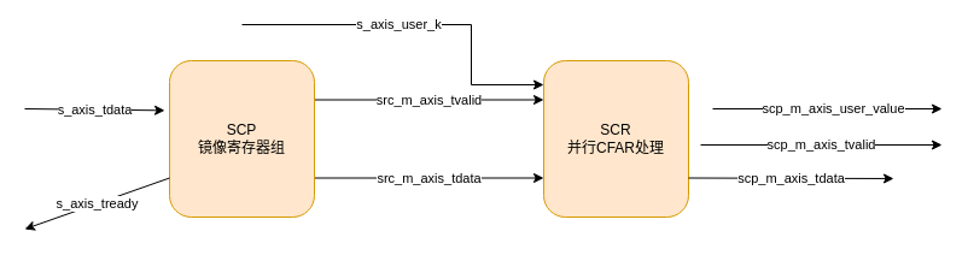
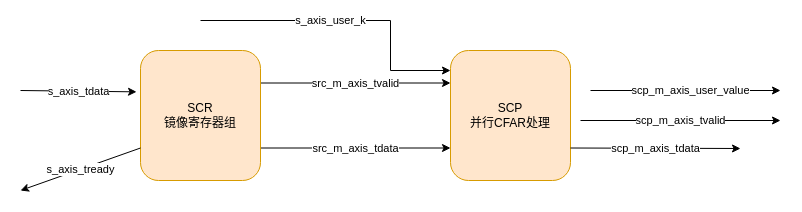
  <mxCell id="0" />
  <mxCell id="1" parent="0" />
  <mxCell id="2" value="src_m_axis_tvalid" style="edgeStyle=orthogonalEdgeStyle;rounded=0;orthogonalLoop=1;jettySize=auto;html=1;exitX=1;exitY=0.25;exitDx=0;exitDy=0;entryX=0;entryY=0.25;entryDx=0;entryDy=0;" edge="1" parent="1" source="4" target="5"><mxGeometry relative="1" as="geometry" /></mxCell>
  <mxCell id="3" value="src_m_axis_tdata" style="edgeStyle=orthogonalEdgeStyle;rounded=0;orthogonalLoop=1;jettySize=auto;html=1;exitX=1;exitY=0.75;exitDx=0;exitDy=0;entryX=0;entryY=0.75;entryDx=0;entryDy=0;" edge="1" parent="1" source="4" target="5"><mxGeometry relative="1" as="geometry" /></mxCell>
- <mxCell id="4" value="SCP&lt;br&gt;镜像寄存器组" style="rounded=1;whiteSpace=wrap;html=1;fillColor=#ffe6cc;strokeColor=#d79b00;" vertex="1" parent="1"><mxGeometry x="140" y="50" width="120" height="130" as="geometry" /></mxCell>
- <mxCell id="5" value="SCR&lt;br&gt;并行CFAR处理" style="rounded=1;whiteSpace=wrap;html=1;fillColor=#ffe6cc;strokeColor=#d79b00;" vertex="1" parent="1"><mxGeometry x="450" y="50" width="120" height="130" as="geometry" /></mxCell>
+ <mxCell id="4" value="SCR&lt;br&gt;镜像寄存器组" style="rounded=1;whiteSpace=wrap;html=1;fillColor=#ffe6cc;strokeColor=#d79b00;" vertex="1" parent="1"><mxGeometry x="140" y="50" width="120" height="130" as="geometry" /></mxCell>
+ <mxCell id="5" value="SCP&lt;br&gt;并行CFAR处理" style="rounded=1;whiteSpace=wrap;html=1;fillColor=#ffe6cc;strokeColor=#d79b00;" vertex="1" parent="1"><mxGeometry x="450" y="50" width="120" height="130" as="geometry" /></mxCell>
  <mxCell id="6" value="s_axis_tdata" style="endArrow=classic;html=1;rounded=0;entryX=-0.033;entryY=0.318;entryDx=0;entryDy=0;entryPerimeter=0;" edge="1" parent="1" target="4"><mxGeometry width="50" height="50" relative="1" as="geometry"><mxPoint x="20" y="90" as="sourcePoint" /><mxPoint x="70" y="80" as="targetPoint" /></mxGeometry></mxCell>
  <mxCell id="7" value="s_axis_tready" style="endArrow=classic;html=1;rounded=0;exitX=0;exitY=0.75;exitDx=0;exitDy=0;" edge="1" parent="1" source="4"><mxGeometry width="50" height="50" relative="1" as="geometry"><mxPoint x="30" y="140" as="sourcePoint" /><mxPoint x="20" y="190" as="targetPoint" /></mxGeometry></mxCell>
  <mxCell id="8" value="s_axis_user_k" style="edgeStyle=none;orthogonalLoop=1;jettySize=auto;html=1;rounded=0;" edge="1" parent="1"><mxGeometry x="-0.133" width="100" relative="1" as="geometry"><mxPoint x="200" y="20" as="sourcePoint" /><mxPoint x="450" y="70" as="targetPoint" /><Array as="points"><mxPoint x="390" y="20" /><mxPoint x="390" y="70" /></Array><mxPoint as="offset" /></mxGeometry></mxCell>
  <mxCell id="9" value="scp_m_axis_tdata" style="edgeStyle=none;orthogonalLoop=1;jettySize=auto;html=1;rounded=0;exitX=1;exitY=0.75;exitDx=0;exitDy=0;" edge="1" parent="1" source="5"><mxGeometry width="100" relative="1" as="geometry"><mxPoint x="610" y="150" as="sourcePoint" /><mxPoint x="740" y="148" as="targetPoint" /><Array as="points" /></mxGeometry></mxCell>
  <mxCell id="10" value="scp_m_axis_tvalid" style="edgeStyle=none;orthogonalLoop=1;jettySize=auto;html=1;rounded=0;" edge="1" parent="1"><mxGeometry width="100" relative="1" as="geometry"><mxPoint x="580" y="120" as="sourcePoint" /><mxPoint x="780" y="120" as="targetPoint" /><Array as="points" /><mxPoint as="offset" /></mxGeometry></mxCell>
  <mxCell id="11" value="scp_m_axis_user_value" style="edgeStyle=none;orthogonalLoop=1;jettySize=auto;html=1;rounded=0;" edge="1" parent="1"><mxGeometry x="0.053" width="100" relative="1" as="geometry"><mxPoint x="590" y="90" as="sourcePoint" /><mxPoint x="780" y="90" as="targetPoint" /><Array as="points" /><mxPoint as="offset" /></mxGeometry></mxCell>
